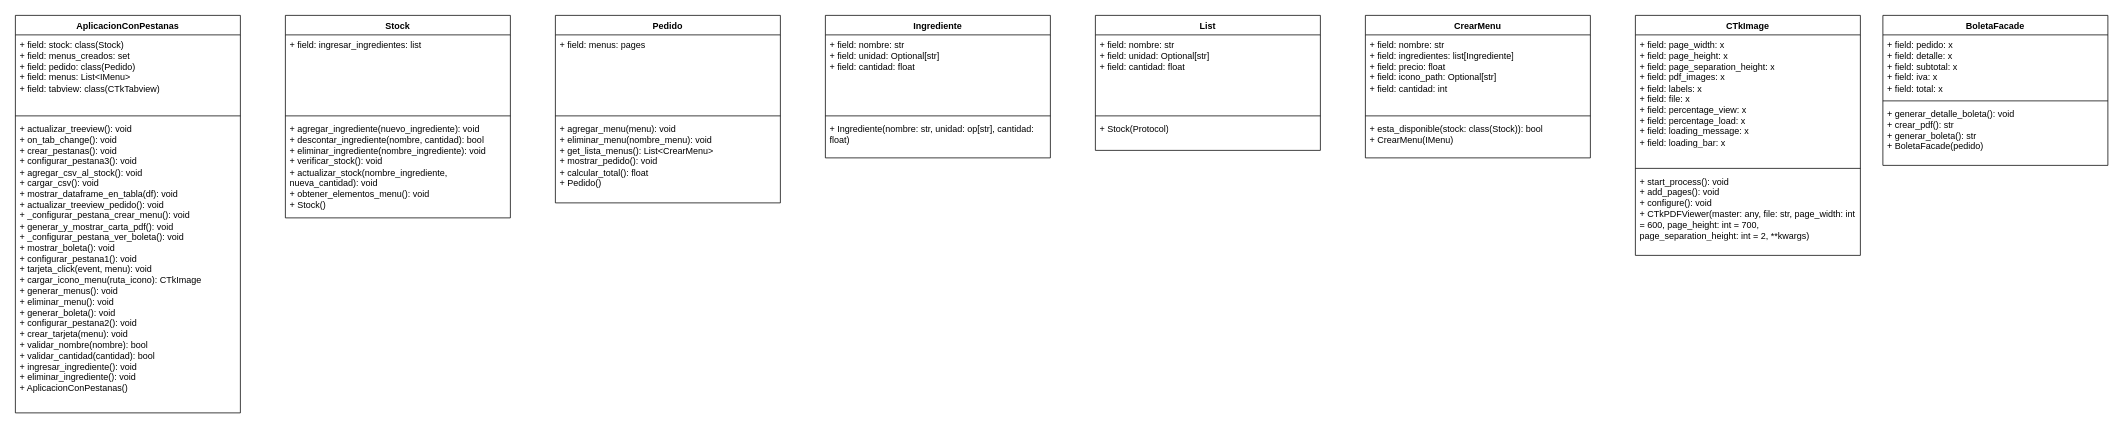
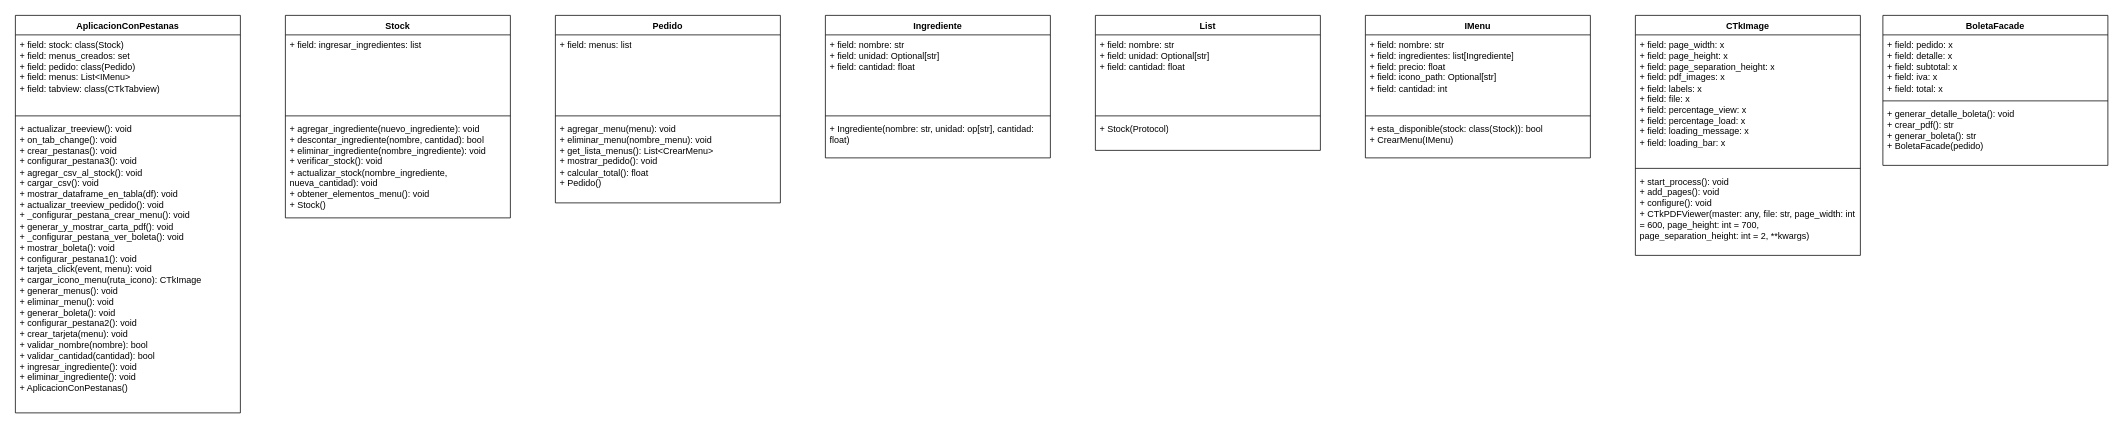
  <mxCell id="0" />
  <mxCell id="1" parent="0" />
  <mxCell id="2" value="AplicacionConPestanas" style="swimlane;fontStyle=1;align=center;verticalAlign=top;childLayout=stackLayout;horizontal=1;startSize=26;horizontalStack=0;resizeParent=1;resizeParentMax=0;resizeLast=0;collapsible=1;marginBottom=0;whiteSpace=wrap;html=1;" vertex="1" parent="1"><mxGeometry x="20" y="20" width="300" height="530" as="geometry" /></mxCell>
  <mxCell id="3" value="+ field: stock: class(Stock)&lt;div&gt;+ field: menus_creados: set&lt;/div&gt;&lt;div&gt;+ field: pedido: class(Pedido)&lt;/div&gt;&lt;div&gt;+ field: menus: List&amp;lt;IMenu&amp;gt;&lt;/div&gt;&lt;div&gt;+ field: tabview: class(CTkTabview)&lt;/div&gt;" style="text;strokeColor=none;fillColor=none;align=left;verticalAlign=top;spacingLeft=4;spacingRight=4;overflow=hidden;rotatable=0;points=[[0,0.5],[1,0.5]];portConstraint=eastwest;whiteSpace=wrap;html=1;" vertex="1" parent="2"><mxGeometry y="26" width="300" height="104" as="geometry" /></mxCell>
  <mxCell id="4" value="" style="line;strokeWidth=1;fillColor=none;align=left;verticalAlign=middle;spacingTop=-1;spacingLeft=3;spacingRight=3;rotatable=0;labelPosition=right;points=[];portConstraint=eastwest;strokeColor=inherit;" vertex="1" parent="2"><mxGeometry y="130" width="300" height="8" as="geometry" /></mxCell>
  <mxCell id="5" value="&lt;div&gt;+ actualizar_treeview(): void&lt;/div&gt;&lt;div&gt;+ on_tab_change(): void&lt;/div&gt;&lt;div&gt;+ crear_pestanas(): void&lt;/div&gt;&lt;div&gt;+ configurar_pestana3(): void&lt;/div&gt;&lt;div&gt;+ agregar_csv_al_stock(): void&lt;/div&gt;&lt;div&gt;+ cargar_csv(): void&lt;/div&gt;&lt;div&gt;+ mostrar_dataframe_en_tabla(df): void&lt;/div&gt;&lt;div&gt;+ actualizar_treeview_pedido(): void&lt;/div&gt;&lt;div&gt;+ _configurar_pestana_crear_menu(): void&lt;/div&gt;&lt;div&gt;+ generar_y_mostrar_carta_pdf(): void&lt;/div&gt;&lt;div&gt;+ _configurar_pestana_ver_boleta(): void&lt;/div&gt;&lt;div&gt;+ mostrar_boleta(): void&lt;/div&gt;&lt;div&gt;+ configurar_pestana1(): void&lt;/div&gt;&lt;div&gt;+ tarjeta_click(event, menu): void&lt;/div&gt;&lt;div&gt;+ cargar_icono_menu(ruta_icono): CTkImage&lt;/div&gt;&lt;div&gt;+ generar_menus(): void&lt;/div&gt;&lt;div&gt;+ eliminar_menu(): void&lt;/div&gt;&lt;div&gt;+ generar_boleta(): void&lt;/div&gt;&lt;div&gt;+ configurar_pestana2(): void&lt;/div&gt;&lt;div&gt;+ crear_tarjeta(menu): void&lt;/div&gt;&lt;div&gt;+ validar_nombre(nombre): bool&lt;/div&gt;&lt;div&gt;+ validar_cantidad(cantidad): bool&lt;/div&gt;&lt;div&gt;+ ingresar_ingrediente(): void&lt;/div&gt;&lt;div&gt;+ eliminar_ingrediente(): void&lt;/div&gt;&lt;div&gt;+ AplicacionConPestanas()&lt;/div&gt;" style="text;strokeColor=none;fillColor=none;align=left;verticalAlign=top;spacingLeft=4;spacingRight=4;overflow=hidden;rotatable=0;points=[[0,0.5],[1,0.5]];portConstraint=eastwest;whiteSpace=wrap;html=1;" vertex="1" parent="2"><mxGeometry y="138" width="300" height="392" as="geometry" /></mxCell>
  <mxCell id="6" value="Stock" style="swimlane;fontStyle=1;align=center;verticalAlign=top;childLayout=stackLayout;horizontal=1;startSize=26;horizontalStack=0;resizeParent=1;resizeParentMax=0;resizeLast=0;collapsible=1;marginBottom=0;whiteSpace=wrap;html=1;" vertex="1" parent="1"><mxGeometry x="380" y="20" width="300" height="270" as="geometry" /></mxCell>
  <mxCell id="7" value="+ field: ingresar_ingredientes: list" style="text;strokeColor=none;fillColor=none;align=left;verticalAlign=top;spacingLeft=4;spacingRight=4;overflow=hidden;rotatable=0;points=[[0,0.5],[1,0.5]];portConstraint=eastwest;whiteSpace=wrap;html=1;" vertex="1" parent="6"><mxGeometry y="26" width="300" height="104" as="geometry" /></mxCell>
  <mxCell id="8" value="" style="line;strokeWidth=1;fillColor=none;align=left;verticalAlign=middle;spacingTop=-1;spacingLeft=3;spacingRight=3;rotatable=0;labelPosition=right;points=[];portConstraint=eastwest;strokeColor=inherit;" vertex="1" parent="6"><mxGeometry y="130" width="300" height="8" as="geometry" /></mxCell>
  <mxCell id="9" value="&lt;div&gt;+ agregar_ingrediente(nuevo_ingrediente): void&lt;/div&gt;&lt;div&gt;+ descontar_ingrediente(nombre, cantidad): bool&lt;/div&gt;&lt;div&gt;+ eliminar_ingrediente(nombre_ingrediente): void&lt;/div&gt;&lt;div&gt;+ verificar_stock(): void&lt;/div&gt;&lt;div&gt;+ actualizar_stock(nombre_ingrediente, nueva_cantidad): void&lt;/div&gt;&lt;div&gt;+ obtener_elementos_menu(): void&lt;/div&gt;&lt;div&gt;+ Stock()&lt;/div&gt;" style="text;strokeColor=none;fillColor=none;align=left;verticalAlign=top;spacingLeft=4;spacingRight=4;overflow=hidden;rotatable=0;points=[[0,0.5],[1,0.5]];portConstraint=eastwest;whiteSpace=wrap;html=1;" vertex="1" parent="6"><mxGeometry y="138" width="300" height="132" as="geometry" /></mxCell>
  <mxCell id="10" value="Pedido" style="swimlane;fontStyle=1;align=center;verticalAlign=top;childLayout=stackLayout;horizontal=1;startSize=26;horizontalStack=0;resizeParent=1;resizeParentMax=0;resizeLast=0;collapsible=1;marginBottom=0;whiteSpace=wrap;html=1;" vertex="1" parent="1"><mxGeometry x="740" y="20" width="300" height="250" as="geometry" /></mxCell>
- <mxCell id="11" value="+ field: menus: pages" style="text;strokeColor=none;fillColor=none;align=left;verticalAlign=top;spacingLeft=4;spacingRight=4;overflow=hidden;rotatable=0;points=[[0,0.5],[1,0.5]];portConstraint=eastwest;whiteSpace=wrap;html=1;" vertex="1" parent="10"><mxGeometry y="26" width="300" height="104" as="geometry" /></mxCell>
+ <mxCell id="11" value="+ field: menus: list" style="text;strokeColor=none;fillColor=none;align=left;verticalAlign=top;spacingLeft=4;spacingRight=4;overflow=hidden;rotatable=0;points=[[0,0.5],[1,0.5]];portConstraint=eastwest;whiteSpace=wrap;html=1;" vertex="1" parent="10"><mxGeometry y="26" width="300" height="104" as="geometry" /></mxCell>
  <mxCell id="12" value="" style="line;strokeWidth=1;fillColor=none;align=left;verticalAlign=middle;spacingTop=-1;spacingLeft=3;spacingRight=3;rotatable=0;labelPosition=right;points=[];portConstraint=eastwest;strokeColor=inherit;" vertex="1" parent="10"><mxGeometry y="130" width="300" height="8" as="geometry" /></mxCell>
  <mxCell id="13" value="&lt;div&gt;+ agregar_menu(menu): void&lt;/div&gt;&lt;div&gt;+ eliminar_menu(nombre_menu): void&lt;/div&gt;&lt;div&gt;+ get_lista_menus(): List&amp;lt;CrearMenu&amp;gt;&lt;/div&gt;&lt;div&gt;+ mostrar_pedido(): void&lt;/div&gt;&lt;div&gt;+ calcular_total(): float&lt;/div&gt;&lt;div&gt;+ Pedido()&lt;/div&gt;" style="text;strokeColor=none;fillColor=none;align=left;verticalAlign=top;spacingLeft=4;spacingRight=4;overflow=hidden;rotatable=0;points=[[0,0.5],[1,0.5]];portConstraint=eastwest;whiteSpace=wrap;html=1;" vertex="1" parent="10"><mxGeometry y="138" width="300" height="112" as="geometry" /></mxCell>
  <mxCell id="14" value="Ingrediente" style="swimlane;fontStyle=1;align=center;verticalAlign=top;childLayout=stackLayout;horizontal=1;startSize=26;horizontalStack=0;resizeParent=1;resizeParentMax=0;resizeLast=0;collapsible=1;marginBottom=0;whiteSpace=wrap;html=1;" vertex="1" parent="1"><mxGeometry x="1100" y="20" width="300" height="190" as="geometry" /></mxCell>
  <mxCell id="15" value="+ field: nombre: str&lt;div&gt;+ field: unidad: Optional[str]&lt;/div&gt;&lt;div&gt;+ field: cantidad: float&lt;/div&gt;" style="text;strokeColor=none;fillColor=none;align=left;verticalAlign=top;spacingLeft=4;spacingRight=4;overflow=hidden;rotatable=0;points=[[0,0.5],[1,0.5]];portConstraint=eastwest;whiteSpace=wrap;html=1;" vertex="1" parent="14"><mxGeometry y="26" width="300" height="104" as="geometry" /></mxCell>
  <mxCell id="16" value="" style="line;strokeWidth=1;fillColor=none;align=left;verticalAlign=middle;spacingTop=-1;spacingLeft=3;spacingRight=3;rotatable=0;labelPosition=right;points=[];portConstraint=eastwest;strokeColor=inherit;" vertex="1" parent="14"><mxGeometry y="130" width="300" height="8" as="geometry" /></mxCell>
  <mxCell id="17" value="&lt;div&gt;&lt;span style=&quot;background-color: transparent; color: light-dark(rgb(0, 0, 0), rgb(255, 255, 255));&quot;&gt;+ Ingrediente(nombre: str, unidad: op[str], cantidad: float)&lt;/span&gt;&lt;/div&gt;" style="text;strokeColor=none;fillColor=none;align=left;verticalAlign=top;spacingLeft=4;spacingRight=4;overflow=hidden;rotatable=0;points=[[0,0.5],[1,0.5]];portConstraint=eastwest;whiteSpace=wrap;html=1;" vertex="1" parent="14"><mxGeometry y="138" width="300" height="52" as="geometry" /></mxCell>
  <mxCell id="18" value="List" style="swimlane;fontStyle=1;align=center;verticalAlign=top;childLayout=stackLayout;horizontal=1;startSize=26;horizontalStack=0;resizeParent=1;resizeParentMax=0;resizeLast=0;collapsible=1;marginBottom=0;whiteSpace=wrap;html=1;" vertex="1" parent="1"><mxGeometry x="1460" y="20" width="300" height="180" as="geometry" /></mxCell>
  <mxCell id="19" value="+ field: nombre: str&lt;div&gt;+ field: unidad: Optional[str]&lt;/div&gt;&lt;div&gt;+ field: cantidad: float&lt;/div&gt;" style="text;strokeColor=none;fillColor=none;align=left;verticalAlign=top;spacingLeft=4;spacingRight=4;overflow=hidden;rotatable=0;points=[[0,0.5],[1,0.5]];portConstraint=eastwest;whiteSpace=wrap;html=1;" vertex="1" parent="18"><mxGeometry y="26" width="300" height="104" as="geometry" /></mxCell>
  <mxCell id="20" value="" style="line;strokeWidth=1;fillColor=none;align=left;verticalAlign=middle;spacingTop=-1;spacingLeft=3;spacingRight=3;rotatable=0;labelPosition=right;points=[];portConstraint=eastwest;strokeColor=inherit;" vertex="1" parent="18"><mxGeometry y="130" width="300" height="8" as="geometry" /></mxCell>
  <mxCell id="21" value="&lt;div&gt;&lt;span style=&quot;background-color: transparent; color: light-dark(rgb(0, 0, 0), rgb(255, 255, 255));&quot;&gt;+ Stock(Protocol)&lt;/span&gt;&lt;/div&gt;" style="text;strokeColor=none;fillColor=none;align=left;verticalAlign=top;spacingLeft=4;spacingRight=4;overflow=hidden;rotatable=0;points=[[0,0.5],[1,0.5]];portConstraint=eastwest;whiteSpace=wrap;html=1;" vertex="1" parent="18"><mxGeometry y="138" width="300" height="42" as="geometry" /></mxCell>
- <mxCell id="22" value="CrearMenu" style="swimlane;fontStyle=1;align=center;verticalAlign=top;childLayout=stackLayout;horizontal=1;startSize=26;horizontalStack=0;resizeParent=1;resizeParentMax=0;resizeLast=0;collapsible=1;marginBottom=0;whiteSpace=wrap;html=1;" vertex="1" parent="1"><mxGeometry x="1820" y="20" width="300" height="190" as="geometry" /></mxCell>
+ <mxCell id="22" value="IMenu" style="swimlane;fontStyle=1;align=center;verticalAlign=top;childLayout=stackLayout;horizontal=1;startSize=26;horizontalStack=0;resizeParent=1;resizeParentMax=0;resizeLast=0;collapsible=1;marginBottom=0;whiteSpace=wrap;html=1;" vertex="1" parent="1"><mxGeometry x="1820" y="20" width="300" height="190" as="geometry" /></mxCell>
  <mxCell id="23" value="+ field: nombre: str&lt;div&gt;+ field: ingredientes: list[Ingrediente]&lt;/div&gt;&lt;div&gt;+ field: precio: float&lt;/div&gt;&lt;div&gt;+ field: icono_path: Optional[str]&lt;/div&gt;&lt;div&gt;+ field: cantidad: int&lt;/div&gt;" style="text;strokeColor=none;fillColor=none;align=left;verticalAlign=top;spacingLeft=4;spacingRight=4;overflow=hidden;rotatable=0;points=[[0,0.5],[1,0.5]];portConstraint=eastwest;whiteSpace=wrap;html=1;" vertex="1" parent="22"><mxGeometry y="26" width="300" height="104" as="geometry" /></mxCell>
  <mxCell id="24" value="" style="line;strokeWidth=1;fillColor=none;align=left;verticalAlign=middle;spacingTop=-1;spacingLeft=3;spacingRight=3;rotatable=0;labelPosition=right;points=[];portConstraint=eastwest;strokeColor=inherit;" vertex="1" parent="22"><mxGeometry y="130" width="300" height="8" as="geometry" /></mxCell>
  <mxCell id="25" value="&lt;div&gt;+ esta_disponible(stock: class(Stock)): bool&lt;span style=&quot;background-color: transparent; color: light-dark(rgb(0, 0, 0), rgb(255, 255, 255));&quot;&gt;&lt;/span&gt;&lt;/div&gt;&lt;div&gt;&lt;span style=&quot;background-color: transparent; color: light-dark(rgb(0, 0, 0), rgb(255, 255, 255));&quot;&gt;+ CrearMenu(IMenu)&lt;/span&gt;&lt;/div&gt;" style="text;strokeColor=none;fillColor=none;align=left;verticalAlign=top;spacingLeft=4;spacingRight=4;overflow=hidden;rotatable=0;points=[[0,0.5],[1,0.5]];portConstraint=eastwest;whiteSpace=wrap;html=1;" vertex="1" parent="22"><mxGeometry y="138" width="300" height="52" as="geometry" /></mxCell>
  <mxCell id="26" value="CTkImage" style="swimlane;fontStyle=1;align=center;verticalAlign=top;childLayout=stackLayout;horizontal=1;startSize=26;horizontalStack=0;resizeParent=1;resizeParentMax=0;resizeLast=0;collapsible=1;marginBottom=0;whiteSpace=wrap;html=1;" vertex="1" parent="1"><mxGeometry x="2180" y="20" width="300" height="320" as="geometry" /></mxCell>
  <mxCell id="27" value="+ field: page_width: x&lt;div&gt;+ field: page_height: x&lt;/div&gt;&lt;div&gt;+ field: page_separation_height: x&lt;/div&gt;&lt;div&gt;+ field: pdf_images: x&lt;/div&gt;&lt;div&gt;+ field: labels: x&lt;/div&gt;&lt;div&gt;+ field: file: x&lt;/div&gt;&lt;div&gt;+ field: percentage_view: x&lt;/div&gt;&lt;div&gt;+ field: percentage_load: x&lt;/div&gt;&lt;div&gt;+ field: loading_message: x&lt;/div&gt;&lt;div&gt;+ field: loading_bar: x&lt;/div&gt;" style="text;strokeColor=none;fillColor=none;align=left;verticalAlign=top;spacingLeft=4;spacingRight=4;overflow=hidden;rotatable=0;points=[[0,0.5],[1,0.5]];portConstraint=eastwest;whiteSpace=wrap;html=1;" vertex="1" parent="26"><mxGeometry y="26" width="300" height="174" as="geometry" /></mxCell>
  <mxCell id="28" value="" style="line;strokeWidth=1;fillColor=none;align=left;verticalAlign=middle;spacingTop=-1;spacingLeft=3;spacingRight=3;rotatable=0;labelPosition=right;points=[];portConstraint=eastwest;strokeColor=inherit;" vertex="1" parent="26"><mxGeometry y="200" width="300" height="8" as="geometry" /></mxCell>
  <mxCell id="29" value="&lt;div&gt;+ start_process(): void&lt;span style=&quot;background-color: transparent; color: light-dark(rgb(0, 0, 0), rgb(255, 255, 255));&quot;&gt;&lt;/span&gt;&lt;/div&gt;&lt;div&gt;+ add_pages(): void&lt;/div&gt;&lt;div&gt;+ configure(): void&lt;/div&gt;&lt;div&gt;&lt;span style=&quot;background-color: transparent; color: light-dark(rgb(0, 0, 0), rgb(255, 255, 255));&quot;&gt;+ CTkPDFViewer(master: any, file: str, page_width: int = 600, page_height: int = 700, page_separation_height: int = 2, **kwargs)&lt;/span&gt;&lt;/div&gt;" style="text;strokeColor=none;fillColor=none;align=left;verticalAlign=top;spacingLeft=4;spacingRight=4;overflow=hidden;rotatable=0;points=[[0,0.5],[1,0.5]];portConstraint=eastwest;whiteSpace=wrap;html=1;" vertex="1" parent="26"><mxGeometry y="208" width="300" height="112" as="geometry" /></mxCell>
  <mxCell id="30" value="BoletaFacade" style="swimlane;fontStyle=1;align=center;verticalAlign=top;childLayout=stackLayout;horizontal=1;startSize=26;horizontalStack=0;resizeParent=1;resizeParentMax=0;resizeLast=0;collapsible=1;marginBottom=0;whiteSpace=wrap;html=1;" vertex="1" parent="1"><mxGeometry x="2510" y="20" width="300" height="200" as="geometry" /></mxCell>
  <mxCell id="31" value="+ field: pedido: x&lt;div&gt;+ field: detalle: x&lt;/div&gt;&lt;div&gt;+ field: subtotal: x&lt;/div&gt;&lt;div&gt;+ field: iva: x&lt;/div&gt;&lt;div&gt;+ field: total: x&lt;/div&gt;" style="text;strokeColor=none;fillColor=none;align=left;verticalAlign=top;spacingLeft=4;spacingRight=4;overflow=hidden;rotatable=0;points=[[0,0.5],[1,0.5]];portConstraint=eastwest;whiteSpace=wrap;html=1;" vertex="1" parent="30"><mxGeometry y="26" width="300" height="84" as="geometry" /></mxCell>
  <mxCell id="32" value="" style="line;strokeWidth=1;fillColor=none;align=left;verticalAlign=middle;spacingTop=-1;spacingLeft=3;spacingRight=3;rotatable=0;labelPosition=right;points=[];portConstraint=eastwest;strokeColor=inherit;" vertex="1" parent="30"><mxGeometry y="110" width="300" height="8" as="geometry" /></mxCell>
  <mxCell id="33" value="&lt;div&gt;+ generar_detalle_boleta(): void&lt;span style=&quot;background-color: transparent; color: light-dark(rgb(0, 0, 0), rgb(255, 255, 255));&quot;&gt;&lt;/span&gt;&lt;/div&gt;&lt;div&gt;+ crear_pdf(): str&lt;/div&gt;&lt;div&gt;+ generar_boleta(): str&lt;/div&gt;&lt;div&gt;&lt;span style=&quot;background-color: transparent; color: light-dark(rgb(0, 0, 0), rgb(255, 255, 255));&quot;&gt;+ BoletaFacade(pedido)&lt;/span&gt;&lt;/div&gt;" style="text;strokeColor=none;fillColor=none;align=left;verticalAlign=top;spacingLeft=4;spacingRight=4;overflow=hidden;rotatable=0;points=[[0,0.5],[1,0.5]];portConstraint=eastwest;whiteSpace=wrap;html=1;" vertex="1" parent="30"><mxGeometry y="118" width="300" height="82" as="geometry" /></mxCell>
